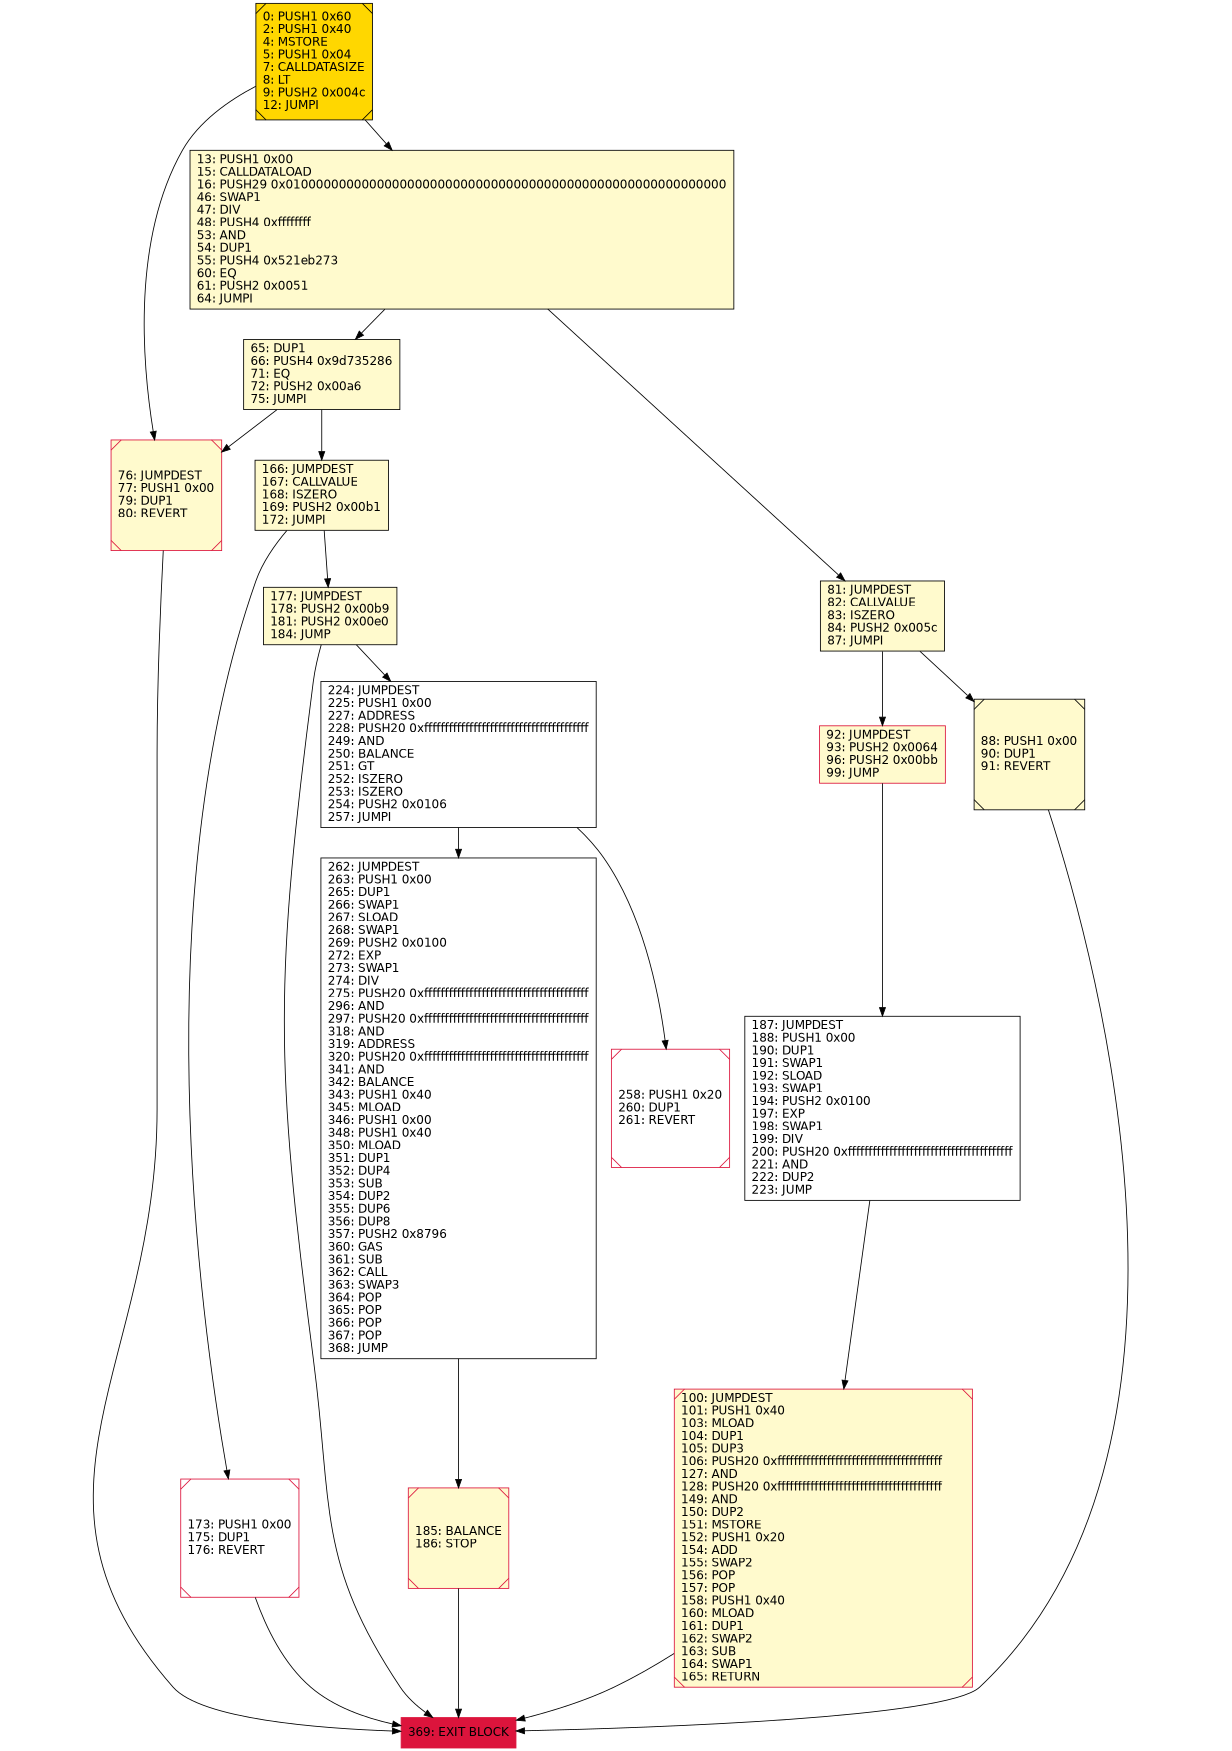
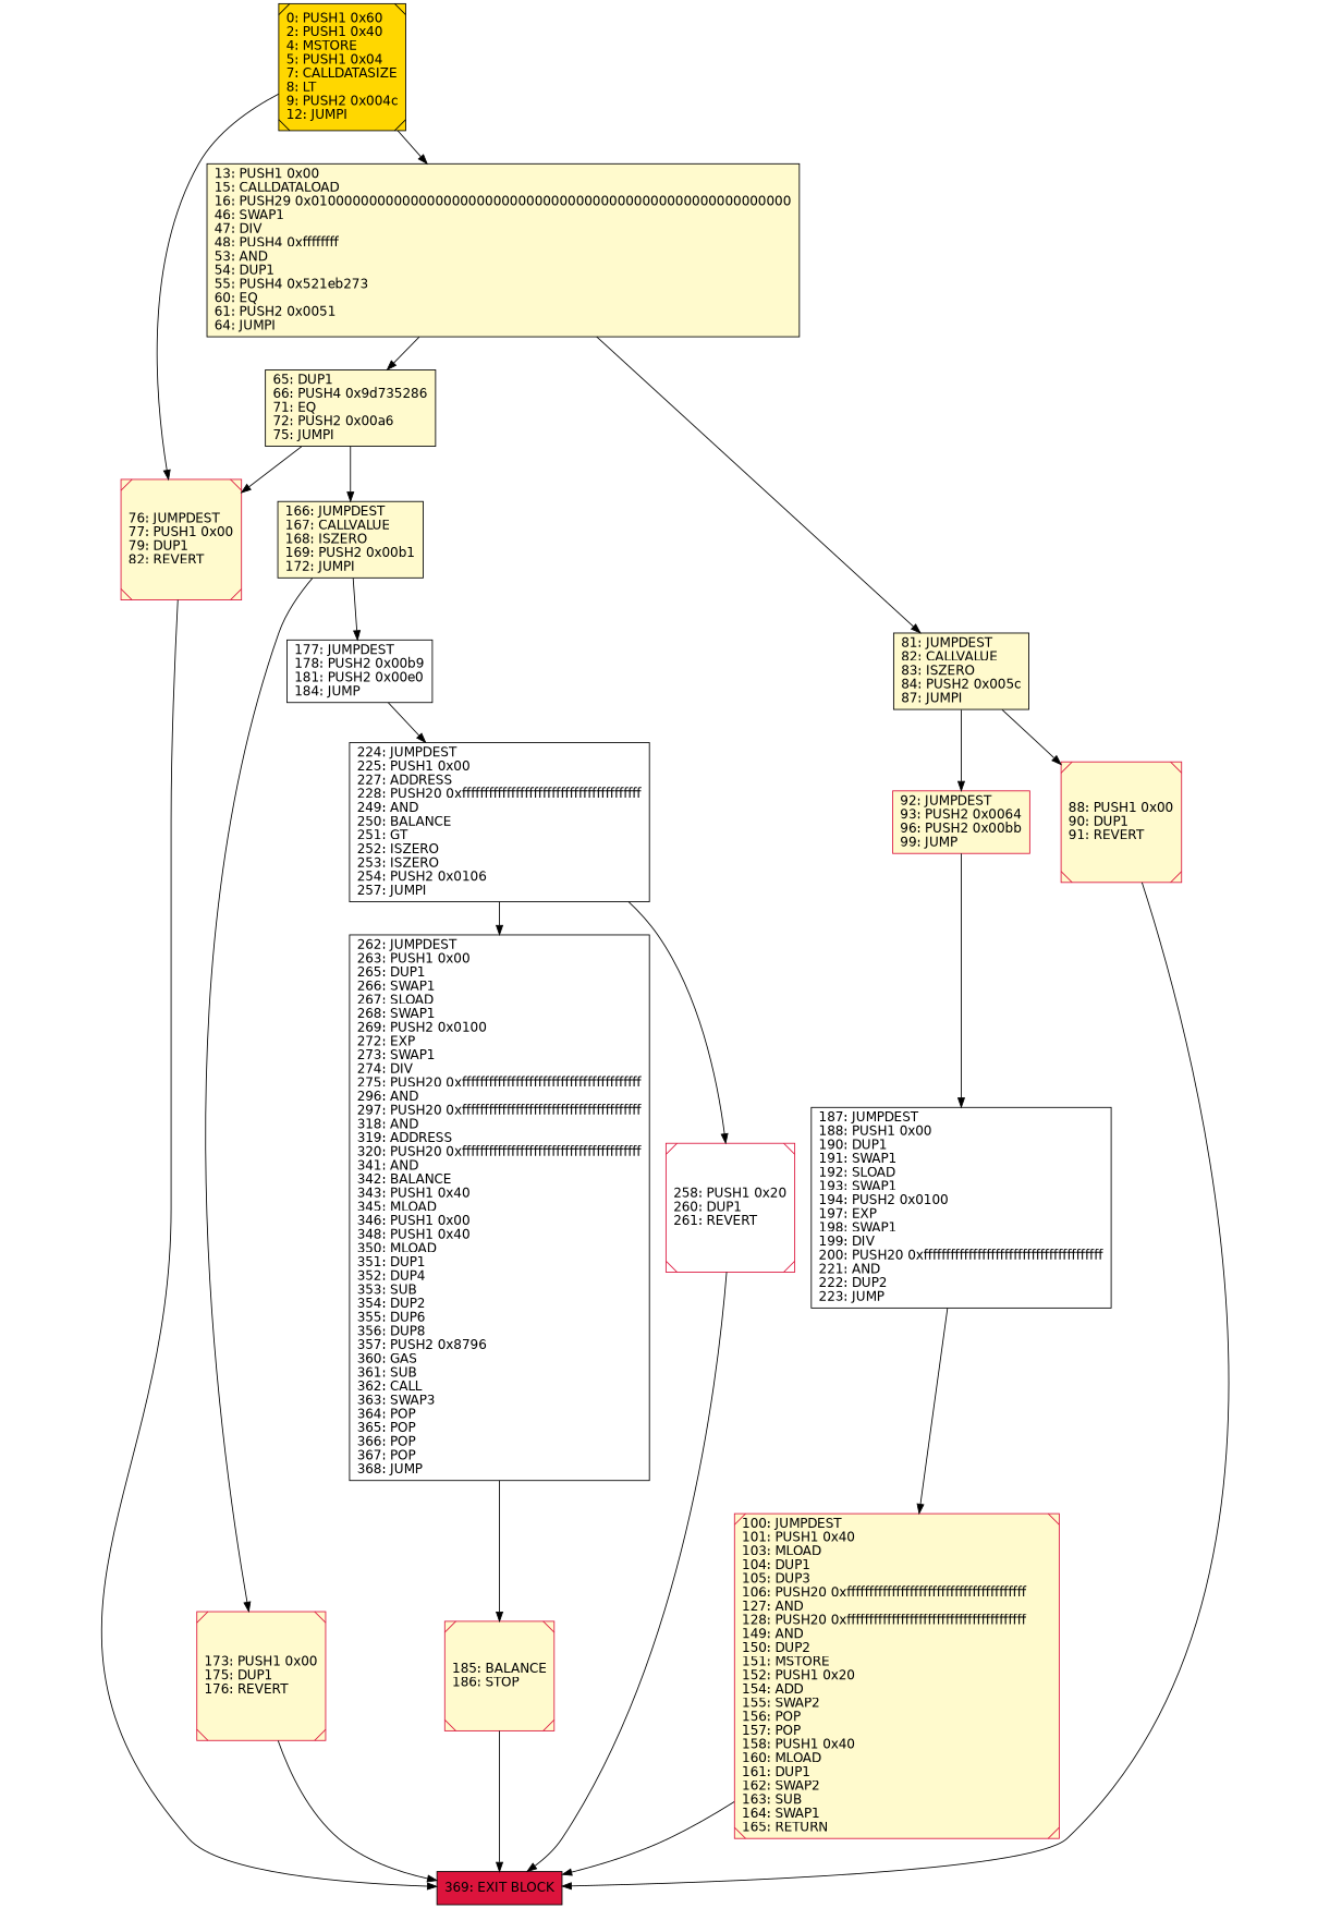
  digraph {
    fontname="DejaVu Sans"
    rankdir=UD
    node [color=black fillcolor=lemonchiffon fontcolor=black fontname="DejaVu Sans" shape=box style=filled]
    edge [fontname="DejaVu Sans"]
    n1 [fillcolor=white label="262: JUMPDEST\l263: PUSH1 0x00\l265: DUP1\l266: SWAP1\l267: SLOAD\l268: SWAP1\l269: PUSH2 0x0100\l272: EXP\l273: SWAP1\l274: DIV\l275: PUSH20 0xffffffffffffffffffffffffffffffffffffffff\l296: AND\l297: PUSH20 0xffffffffffffffffffffffffffffffffffffffff\l318: AND\l319: ADDRESS\l320: PUSH20 0xffffffffffffffffffffffffffffffffffffffff\l341: AND\l342: BALANCE\l343: PUSH1 0x40\l345: MLOAD\l346: PUSH1 0x00\l348: PUSH1 0x40\l350: MLOAD\l351: DUP1\l352: DUP4\l353: SUB\l354: DUP2\l355: DUP6\l356: DUP8\l357: PUSH2 0x8796\l360: GAS\l361: SUB\l362: CALL\l363: SWAP3\l364: POP\l365: POP\l366: POP\l367: POP\l368: JUMP\l"]
    n2 [color=crimson label="185: BALANCE\l186: STOP\l" shape=Msquare]
-   n3 [color=crimson fillcolor=crimson label="369: EXIT BLOCK\l"]
+   n3 [fillcolor=crimson label="369: EXIT BLOCK\l"]
    n4 [color=crimson fillcolor=white label="258: PUSH1 0x20\l260: DUP1\l261: REVERT\l" shape=Msquare]
    n5 [fillcolor=gold label="0: PUSH1 0x60\l2: PUSH1 0x40\l4: MSTORE\l5: PUSH1 0x04\l7: CALLDATASIZE\l8: LT\l9: PUSH2 0x004c\l12: JUMPI\l" shape=Msquare]
-   n6 [color=crimson label="76: JUMPDEST\l77: PUSH1 0x00\l79: DUP1\l80: REVERT\l" shape=Msquare]
+   n6 [color=crimson label="76: JUMPDEST\l77: PUSH1 0x00\l79: DUP1\l82: REVERT\l" shape=Msquare]
    n7 [label="13: PUSH1 0x00\l15: CALLDATALOAD\l16: PUSH29 0x0100000000000000000000000000000000000000000000000000000000\l46: SWAP1\l47: DIV\l48: PUSH4 0xffffffff\l53: AND\l54: DUP1\l55: PUSH4 0x521eb273\l60: EQ\l61: PUSH2 0x0051\l64: JUMPI\l"]
    n8 [label="65: DUP1\l66: PUSH4 0x9d735286\l71: EQ\l72: PUSH2 0x00a6\l75: JUMPI\l"]
    n9 [label="81: JUMPDEST\l82: CALLVALUE\l83: ISZERO\l84: PUSH2 0x005c\l87: JUMPI\l"]
    n10 [label="166: JUMPDEST\l167: CALLVALUE\l168: ISZERO\l169: PUSH2 0x00b1\l172: JUMPI\l"]
-   n11 [color=crimson fillcolor=white label="173: PUSH1 0x00\l175: DUP1\l176: REVERT\l" shape=Msquare]
-   n12 [label="177: JUMPDEST\l178: PUSH2 0x00b9\l181: PUSH2 0x00e0\l184: JUMP\l"]
+   n11 [color=crimson label="173: PUSH1 0x00\l175: DUP1\l176: REVERT\l" shape=Msquare]
+   n12 [fillcolor=white label="177: JUMPDEST\l178: PUSH2 0x00b9\l181: PUSH2 0x00e0\l184: JUMP\l"]
    n13 [fillcolor=white label="224: JUMPDEST\l225: PUSH1 0x00\l227: ADDRESS\l228: PUSH20 0xffffffffffffffffffffffffffffffffffffffff\l249: AND\l250: BALANCE\l251: GT\l252: ISZERO\l253: ISZERO\l254: PUSH2 0x0106\l257: JUMPI\l"]
    n14 [fillcolor=white label="187: JUMPDEST\l188: PUSH1 0x00\l190: DUP1\l191: SWAP1\l192: SLOAD\l193: SWAP1\l194: PUSH2 0x0100\l197: EXP\l198: SWAP1\l199: DIV\l200: PUSH20 0xffffffffffffffffffffffffffffffffffffffff\l221: AND\l222: DUP2\l223: JUMP\l"]
    n15 [color=crimson label="100: JUMPDEST\l101: PUSH1 0x40\l103: MLOAD\l104: DUP1\l105: DUP3\l106: PUSH20 0xffffffffffffffffffffffffffffffffffffffff\l127: AND\l128: PUSH20 0xffffffffffffffffffffffffffffffffffffffff\l149: AND\l150: DUP2\l151: MSTORE\l152: PUSH1 0x20\l154: ADD\l155: SWAP2\l156: POP\l157: POP\l158: PUSH1 0x40\l160: MLOAD\l161: DUP1\l162: SWAP2\l163: SUB\l164: SWAP1\l165: RETURN\l" shape=Msquare]
    n16 [color=crimson label="92: JUMPDEST\l93: PUSH2 0x0064\l96: PUSH2 0x00bb\l99: JUMP\l"]
-   n17 [label="88: PUSH1 0x00\l90: DUP1\l91: REVERT\l" shape=Msquare]
+   n17 [color=crimson label="88: PUSH1 0x00\l90: DUP1\l91: REVERT\l" shape=Msquare]
    n1 -> n2
    n2 -> n3
-   n12 -> n3
+   n4 -> n3
    n5 -> n6
    n5 -> n7
    n6 -> n3
    n7 -> n8
    n7 -> n9
    n8 -> n6
    n8 -> n10
    n9 -> n16
    n9 -> n17
    n10 -> n11
    n10 -> n12
    n11 -> n3
    n12 -> n13
    n13 -> n1
    n13 -> n4
    n14 -> n15
    n15 -> n3
    n16 -> n14
    n17 -> n3
  }
